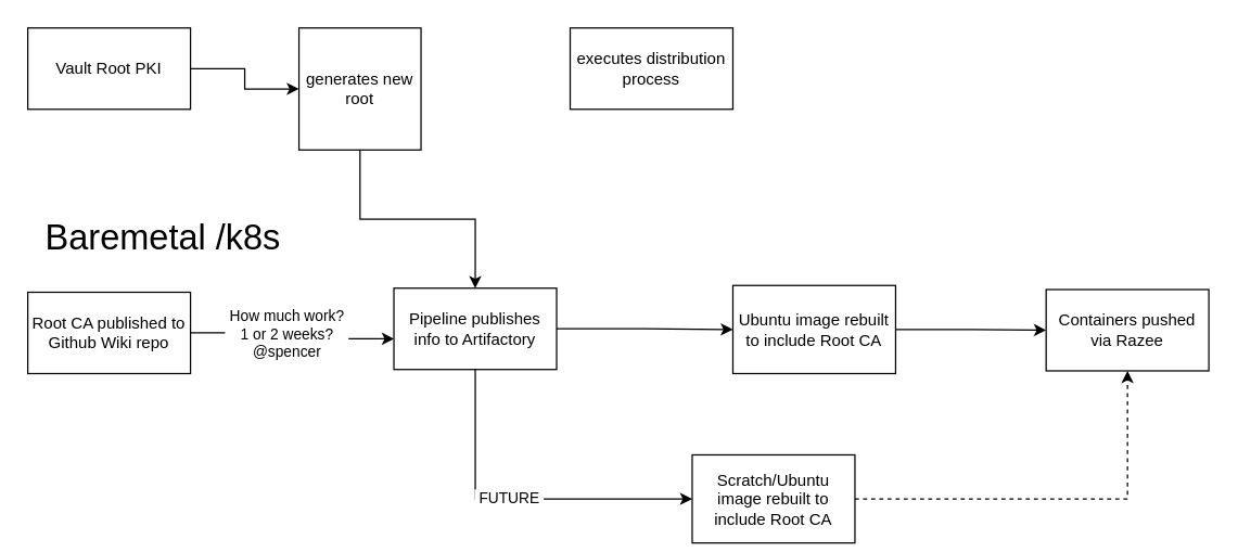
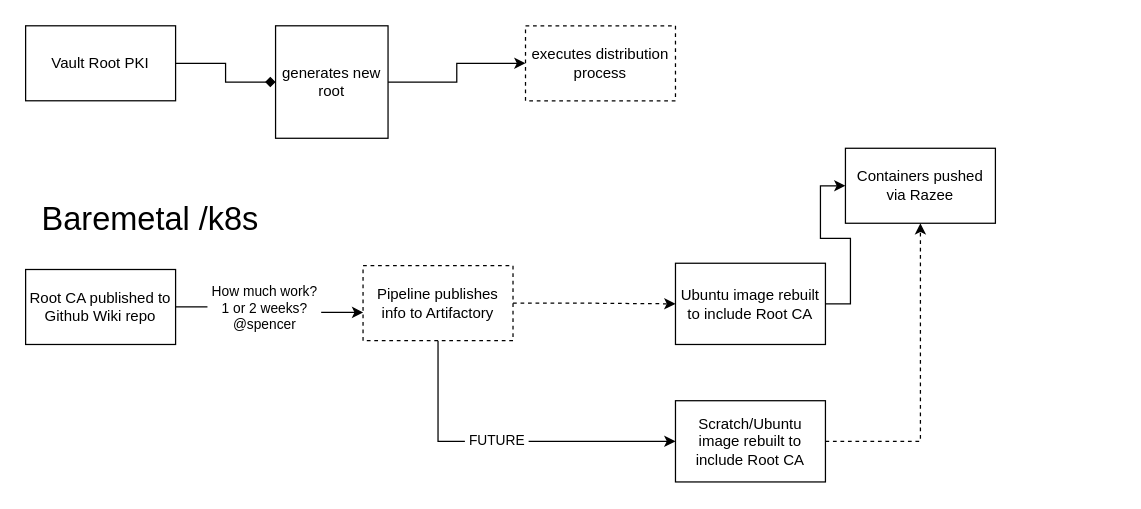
  <mxCell id="0" />
  <mxCell id="1" parent="0" />
- <mxCell id="2" value="" style="edgeStyle=orthogonalEdgeStyle;rounded=0;orthogonalLoop=1;jettySize=auto;html=1;" edge="1" parent="1" source="3" target="5"><mxGeometry relative="1" as="geometry" /></mxCell>
+ <mxCell id="2" value="" style="edgeStyle=orthogonalEdgeStyle;rounded=0;orthogonalLoop=1;jettySize=auto;html=1;endArrow=diamond;" edge="1" parent="1" source="3" target="5"><mxGeometry relative="1" as="geometry" /></mxCell>
  <mxCell id="3" value="Vault Root PKI" style="rounded=0;whiteSpace=wrap;html=1;" vertex="1" parent="1"><mxGeometry x="20" y="20" width="120" height="60" as="geometry" /></mxCell>
- <mxCell id="4" value="" style="edgeStyle=orthogonalEdgeStyle;rounded=0;orthogonalLoop=1;jettySize=auto;html=1;" edge="1" parent="1" source="5" target="12"><mxGeometry relative="1" as="geometry" /></mxCell>
+ <mxCell id="4" value="" style="edgeStyle=orthogonalEdgeStyle;rounded=0;orthogonalLoop=1;jettySize=auto;html=1;" edge="1" parent="1" source="5" target="6"><mxGeometry relative="1" as="geometry" /></mxCell>
  <mxCell id="5" value="generates new root" style="rounded=0;whiteSpace=wrap;html=1;" vertex="1" parent="1"><mxGeometry x="220" y="20" width="90" height="90" as="geometry" /></mxCell>
- <mxCell id="6" value="executes distribution process" style="rounded=0;whiteSpace=wrap;html=1;" vertex="1" parent="1"><mxGeometry x="420" y="20" width="120" height="60" as="geometry" /></mxCell>
+ <mxCell id="6" value="executes distribution process" style="rounded=0;whiteSpace=wrap;html=1;dashed=1;" vertex="1" parent="1"><mxGeometry x="420" y="20" width="120" height="60" as="geometry" /></mxCell>
  <mxCell id="7" style="edgeStyle=orthogonalEdgeStyle;rounded=0;orthogonalLoop=1;jettySize=auto;html=1;exitX=1;exitY=0.5;exitDx=0;exitDy=0;entryX=0.001;entryY=0.622;entryDx=0;entryDy=0;entryPerimeter=0;" edge="1" parent="1" source="9" target="12"><mxGeometry relative="1" as="geometry" /></mxCell>
  <mxCell id="8" value="&amp;nbsp;How much work?&amp;nbsp;&lt;br&gt;1 or 2 weeks?&lt;br&gt;@spencer" style="edgeLabel;html=1;align=center;verticalAlign=middle;resizable=0;points=[];" vertex="1" connectable="0" parent="7"><mxGeometry x="-0.224" y="-2" relative="1" as="geometry"><mxPoint x="10" y="-2" as="offset" /></mxGeometry></mxCell>
  <mxCell id="9" value="Root CA published to Github Wiki repo" style="rounded=0;whiteSpace=wrap;html=1;" vertex="1" parent="1"><mxGeometry x="20" y="215" width="120" height="60" as="geometry" /></mxCell>
  <mxCell id="10" value="&lt;font style=&quot;font-size: 26px;&quot;&gt;Baremetal /k8s&lt;/font&gt;" style="text;html=1;strokeColor=none;fillColor=none;align=center;verticalAlign=middle;whiteSpace=wrap;rounded=0;" vertex="1" parent="1"><mxGeometry x="20" y="160" width="200" height="30" as="geometry" /></mxCell>
- <mxCell id="11" value="" style="edgeStyle=orthogonalEdgeStyle;rounded=0;orthogonalLoop=1;jettySize=auto;html=1;entryX=0;entryY=0.5;entryDx=0;entryDy=0;" edge="1" parent="1" source="12" target="14"><mxGeometry x="-0.004" relative="1" as="geometry"><mxPoint as="offset" /></mxGeometry></mxCell>
- <mxCell id="12" value="Pipeline publishes info to Artifactory" style="rounded=0;whiteSpace=wrap;html=1;" vertex="1" parent="1"><mxGeometry x="290" y="212" width="120" height="60" as="geometry" /></mxCell>
+ <mxCell id="11" value="" style="edgeStyle=orthogonalEdgeStyle;rounded=0;orthogonalLoop=1;jettySize=auto;html=1;entryX=0;entryY=0.5;entryDx=0;entryDy=0;dashed=1;" edge="1" parent="1" source="12" target="14"><mxGeometry x="-0.004" relative="1" as="geometry"><mxPoint as="offset" /></mxGeometry></mxCell>
+ <mxCell id="12" value="Pipeline publishes info to Artifactory" style="rounded=0;whiteSpace=wrap;html=1;dashed=1;" vertex="1" parent="1"><mxGeometry x="290" y="212" width="120" height="60" as="geometry" /></mxCell>
  <mxCell id="13" style="edgeStyle=orthogonalEdgeStyle;rounded=0;orthogonalLoop=1;jettySize=auto;html=1;exitX=1;exitY=0.5;exitDx=0;exitDy=0;entryX=0;entryY=0.5;entryDx=0;entryDy=0;" edge="1" parent="1" source="14" target="15"><mxGeometry relative="1" as="geometry" /></mxCell>
  <mxCell id="14" value="Ubuntu image rebuilt to include Root CA" style="rounded=0;whiteSpace=wrap;html=1;" vertex="1" parent="1"><mxGeometry x="540" y="210" width="120" height="65" as="geometry" /></mxCell>
- <mxCell id="15" value="Containers pushed via Razee" style="rounded=0;whiteSpace=wrap;html=1;" vertex="1" parent="1"><mxGeometry x="771" y="213" width="120" height="60" as="geometry" /></mxCell>
+ <mxCell id="15" value="Containers pushed via Razee" style="rounded=0;whiteSpace=wrap;html=1;" vertex="1" parent="1"><mxGeometry x="676" y="118" width="120" height="60" as="geometry" /></mxCell>
  <mxCell id="16" style="edgeStyle=orthogonalEdgeStyle;rounded=0;orthogonalLoop=1;jettySize=auto;html=1;exitX=0;exitY=0.5;exitDx=0;exitDy=0;entryX=0.5;entryY=1;entryDx=0;entryDy=0;endArrow=none;endFill=0;startArrow=classic;startFill=1;" edge="1" parent="1" source="19" target="12"><mxGeometry relative="1" as="geometry" /></mxCell>
  <mxCell id="17" value="&amp;nbsp;FUTURE&amp;nbsp;" style="edgeLabel;html=1;align=center;verticalAlign=middle;resizable=0;points=[];" vertex="1" connectable="0" parent="16"><mxGeometry x="0.064" y="-1" relative="1" as="geometry"><mxPoint as="offset" /></mxGeometry></mxCell>
  <mxCell id="18" style="edgeStyle=orthogonalEdgeStyle;rounded=0;orthogonalLoop=1;jettySize=auto;html=1;exitX=1;exitY=0.5;exitDx=0;exitDy=0;entryX=0.5;entryY=1;entryDx=0;entryDy=0;dashed=1;" edge="1" parent="1" source="19" target="15"><mxGeometry relative="1" as="geometry" /></mxCell>
- <mxCell id="19" value="Scratch/Ubuntu image rebuilt to include Root CA" style="rounded=0;whiteSpace=wrap;html=1;" vertex="1" parent="1"><mxGeometry x="510" y="335" width="120" height="65" as="geometry" /></mxCell>
+ <mxCell id="19" value="Scratch/Ubuntu image rebuilt to include Root CA" style="rounded=0;whiteSpace=wrap;html=1;" vertex="1" parent="1"><mxGeometry x="540" y="320" width="120" height="65" as="geometry" /></mxCell>
